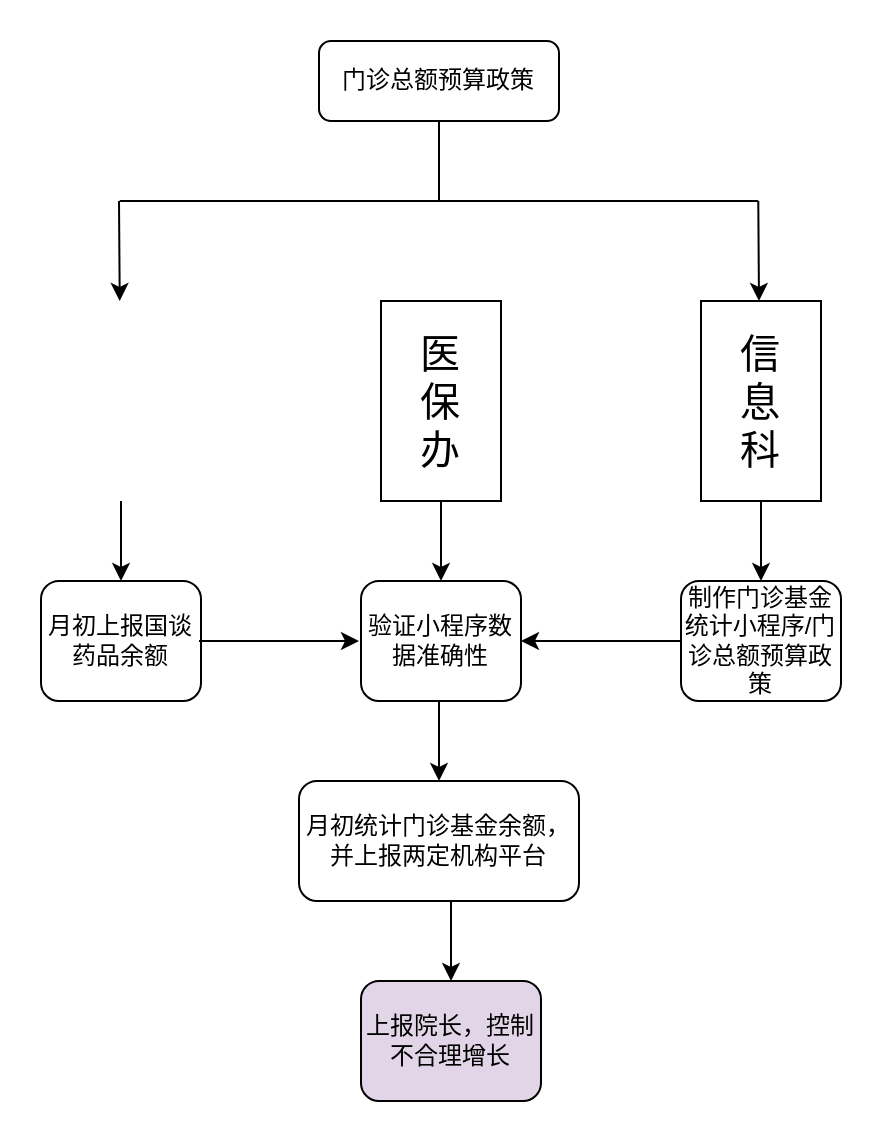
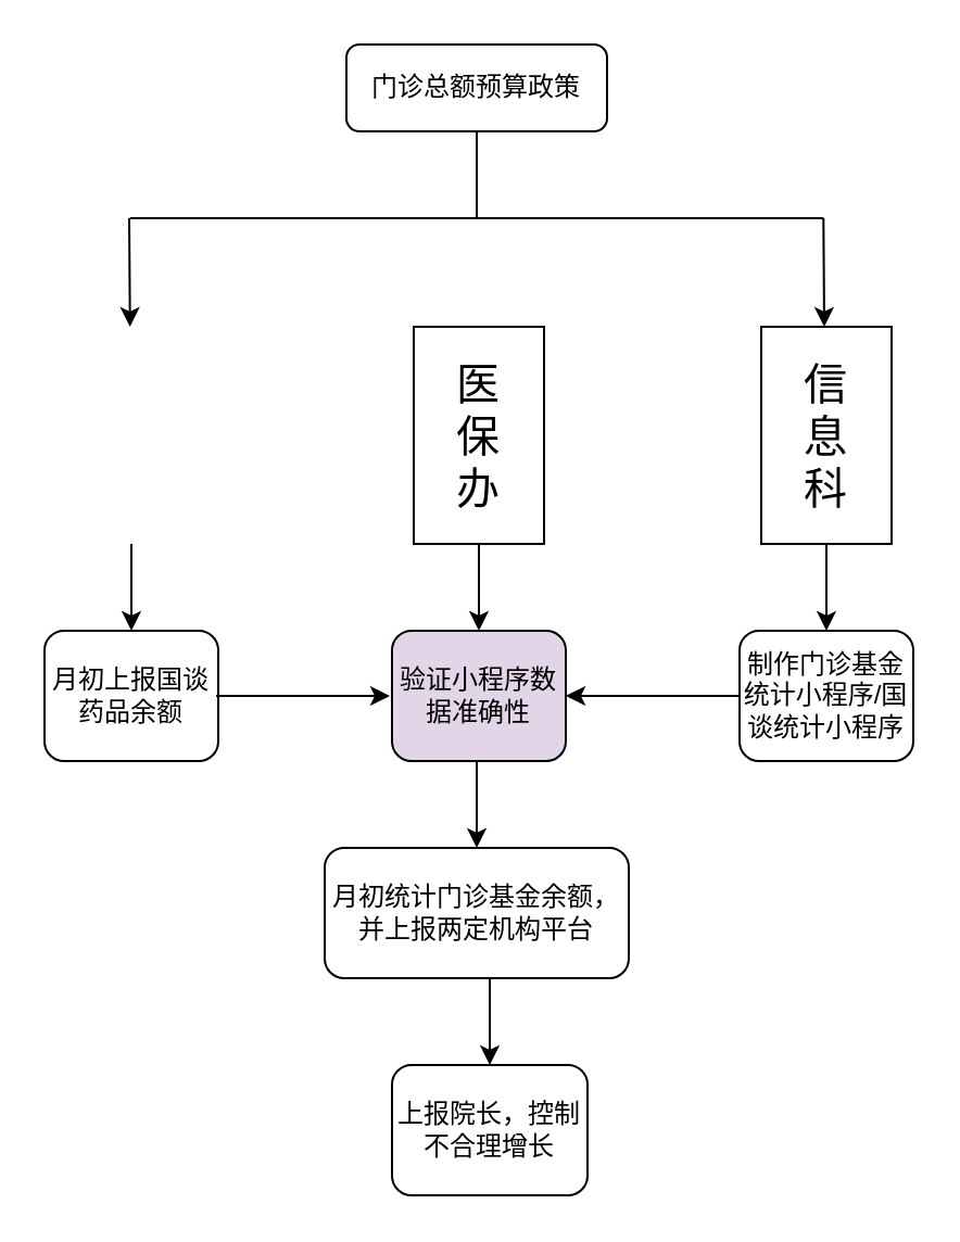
  <mxCell id="0" />
  <mxCell id="1" parent="0" />
  <mxCell id="2" value="门诊总额预算政策" style="rounded=1;whiteSpace=wrap;html=1;fontSize=12;glass=0;strokeWidth=1;shadow=0;" parent="1" vertex="1"><mxGeometry x="159" y="20" width="120" height="40" as="geometry" /></mxCell>
  <mxCell id="3" value="" style="group" vertex="1" connectable="0" parent="1"><mxGeometry x="59" y="60" width="320" height="90" as="geometry" /></mxCell>
  <mxCell id="4" value="" style="endArrow=none;html=1;rounded=0;" edge="1" parent="3"><mxGeometry width="50" height="50" relative="1" as="geometry"><mxPoint x="160" y="40" as="sourcePoint" /><mxPoint x="160" as="targetPoint" /></mxGeometry></mxCell>
  <mxCell id="5" value="" style="endArrow=none;html=1;rounded=0;" edge="1" parent="3"><mxGeometry width="50" height="50" relative="1" as="geometry"><mxPoint x="0.363" y="40" as="sourcePoint" /><mxPoint x="319.637" y="40" as="targetPoint" /></mxGeometry></mxCell>
  <mxCell id="6" value="" style="endArrow=classic;html=1;rounded=0;" edge="1" parent="3"><mxGeometry width="50" height="50" relative="1" as="geometry"><mxPoint y="40" as="sourcePoint" /><mxPoint x="0.363" y="90" as="targetPoint" /></mxGeometry></mxCell>
  <mxCell id="7" value="" style="endArrow=classic;html=1;rounded=0;" edge="1" parent="3"><mxGeometry width="50" height="50" relative="1" as="geometry"><mxPoint x="319.637" y="40" as="sourcePoint" /><mxPoint x="320" y="90" as="targetPoint" /></mxGeometry></mxCell>
  <mxCell id="8" value="信&lt;br style=&quot;font-size: 20px;&quot;&gt;息&lt;br style=&quot;font-size: 20px;&quot;&gt;科" style="rounded=0;whiteSpace=wrap;html=1;fontSize=20;" vertex="1" parent="1"><mxGeometry x="350" y="150" width="60" height="100" as="geometry" /></mxCell>
  <mxCell id="9" value="医&lt;br&gt;保&lt;br&gt;办" style="rounded=0;whiteSpace=wrap;html=1;fontSize=20;" vertex="1" parent="1"><mxGeometry x="190" y="150" width="60" height="100" as="geometry" /></mxCell>
  <mxCell id="10" value="" style="group" vertex="1" connectable="0" parent="1"><mxGeometry x="340" y="250" width="80" height="100" as="geometry" /></mxCell>
  <mxCell id="11" value="" style="endArrow=classic;html=1;rounded=0;" edge="1" parent="10"><mxGeometry width="50" height="50" relative="1" as="geometry"><mxPoint x="40" as="sourcePoint" /><mxPoint x="40" y="40" as="targetPoint" /></mxGeometry></mxCell>
- <mxCell id="12" value="制作门诊基金统计小程序/门诊总额预算政策" style="rounded=1;whiteSpace=wrap;html=1;" vertex="1" parent="10"><mxGeometry y="40" width="80" height="60" as="geometry" /></mxCell>
+ <mxCell id="12" value="制作门诊基金统计小程序/国谈统计小程序" style="rounded=1;whiteSpace=wrap;html=1;" vertex="1" parent="10"><mxGeometry y="40" width="80" height="60" as="geometry" /></mxCell>
  <mxCell id="13" value="" style="group" vertex="1" connectable="0" parent="1"><mxGeometry x="180" y="250" width="80" height="100" as="geometry" /></mxCell>
  <mxCell id="14" value="" style="endArrow=classic;html=1;rounded=0;" edge="1" parent="13"><mxGeometry width="50" height="50" relative="1" as="geometry"><mxPoint x="40" as="sourcePoint" /><mxPoint x="40" y="40" as="targetPoint" /></mxGeometry></mxCell>
- <mxCell id="15" value="验证小程序数据准确性" style="rounded=1;whiteSpace=wrap;html=1;" vertex="1" parent="13"><mxGeometry y="40" width="80" height="60" as="geometry" /></mxCell>
+ <mxCell id="15" value="验证小程序数据准确性" style="rounded=1;whiteSpace=wrap;html=1;fillColor=#e1d5e7;" vertex="1" parent="13"><mxGeometry y="40" width="80" height="60" as="geometry" /></mxCell>
  <mxCell id="16" value="" style="endArrow=classic;html=1;rounded=0;entryX=1;entryY=0.75;entryDx=0;entryDy=0;exitX=0;exitY=0.75;exitDx=0;exitDy=0;" edge="1" parent="1"><mxGeometry width="50" height="50" relative="1" as="geometry"><mxPoint x="340" y="320" as="sourcePoint" /><mxPoint x="260" y="320" as="targetPoint" /></mxGeometry></mxCell>
  <mxCell id="17" value="" style="group" vertex="1" connectable="0" parent="1"><mxGeometry x="20" y="250" width="80" height="100" as="geometry" /></mxCell>
  <mxCell id="18" value="" style="endArrow=classic;html=1;rounded=0;" edge="1" parent="17"><mxGeometry width="50" height="50" relative="1" as="geometry"><mxPoint x="40" as="sourcePoint" /><mxPoint x="40" y="40" as="targetPoint" /></mxGeometry></mxCell>
  <mxCell id="19" value="月初上报国谈药品余额&lt;br&gt;" style="rounded=1;whiteSpace=wrap;html=1;" vertex="1" parent="17"><mxGeometry y="40" width="80" height="60" as="geometry" /></mxCell>
  <mxCell id="20" value="" style="group" vertex="1" connectable="0" parent="1"><mxGeometry x="149" y="350" width="140" height="100" as="geometry" /></mxCell>
  <mxCell id="21" value="" style="endArrow=classic;html=1;rounded=0;" edge="1" parent="20"><mxGeometry width="50" height="50" relative="1" as="geometry"><mxPoint x="70" as="sourcePoint" /><mxPoint x="70" y="40" as="targetPoint" /></mxGeometry></mxCell>
  <mxCell id="22" value="月初统计门诊基金余额，并上报两定机构平台" style="rounded=1;whiteSpace=wrap;html=1;" vertex="1" parent="20"><mxGeometry y="40" width="140" height="60" as="geometry" /></mxCell>
  <mxCell id="23" value="" style="endArrow=classic;html=1;rounded=0;" edge="1" parent="1"><mxGeometry width="50" height="50" relative="1" as="geometry"><mxPoint x="99" y="320" as="sourcePoint" /><mxPoint x="179" y="320" as="targetPoint" /></mxGeometry></mxCell>
  <mxCell id="24" value="" style="group" vertex="1" connectable="0" parent="1"><mxGeometry x="170" y="450" width="110" height="100" as="geometry" /></mxCell>
  <mxCell id="25" value="" style="endArrow=classic;html=1;rounded=0;" edge="1" parent="24"><mxGeometry width="50" height="50" relative="1" as="geometry"><mxPoint x="55" as="sourcePoint" /><mxPoint x="55" y="40" as="targetPoint" /></mxGeometry></mxCell>
- <mxCell id="26" value="上报院长，控制不合理增长" style="rounded=1;whiteSpace=wrap;html=1;fillColor=#e1d5e7;" vertex="1" parent="24"><mxGeometry x="10" y="40" width="90" height="60" as="geometry" /></mxCell>
+ <mxCell id="26" value="上报院长，控制不合理增长" style="rounded=1;whiteSpace=wrap;html=1;" vertex="1" parent="24"><mxGeometry x="10" y="40" width="90" height="60" as="geometry" /></mxCell>
